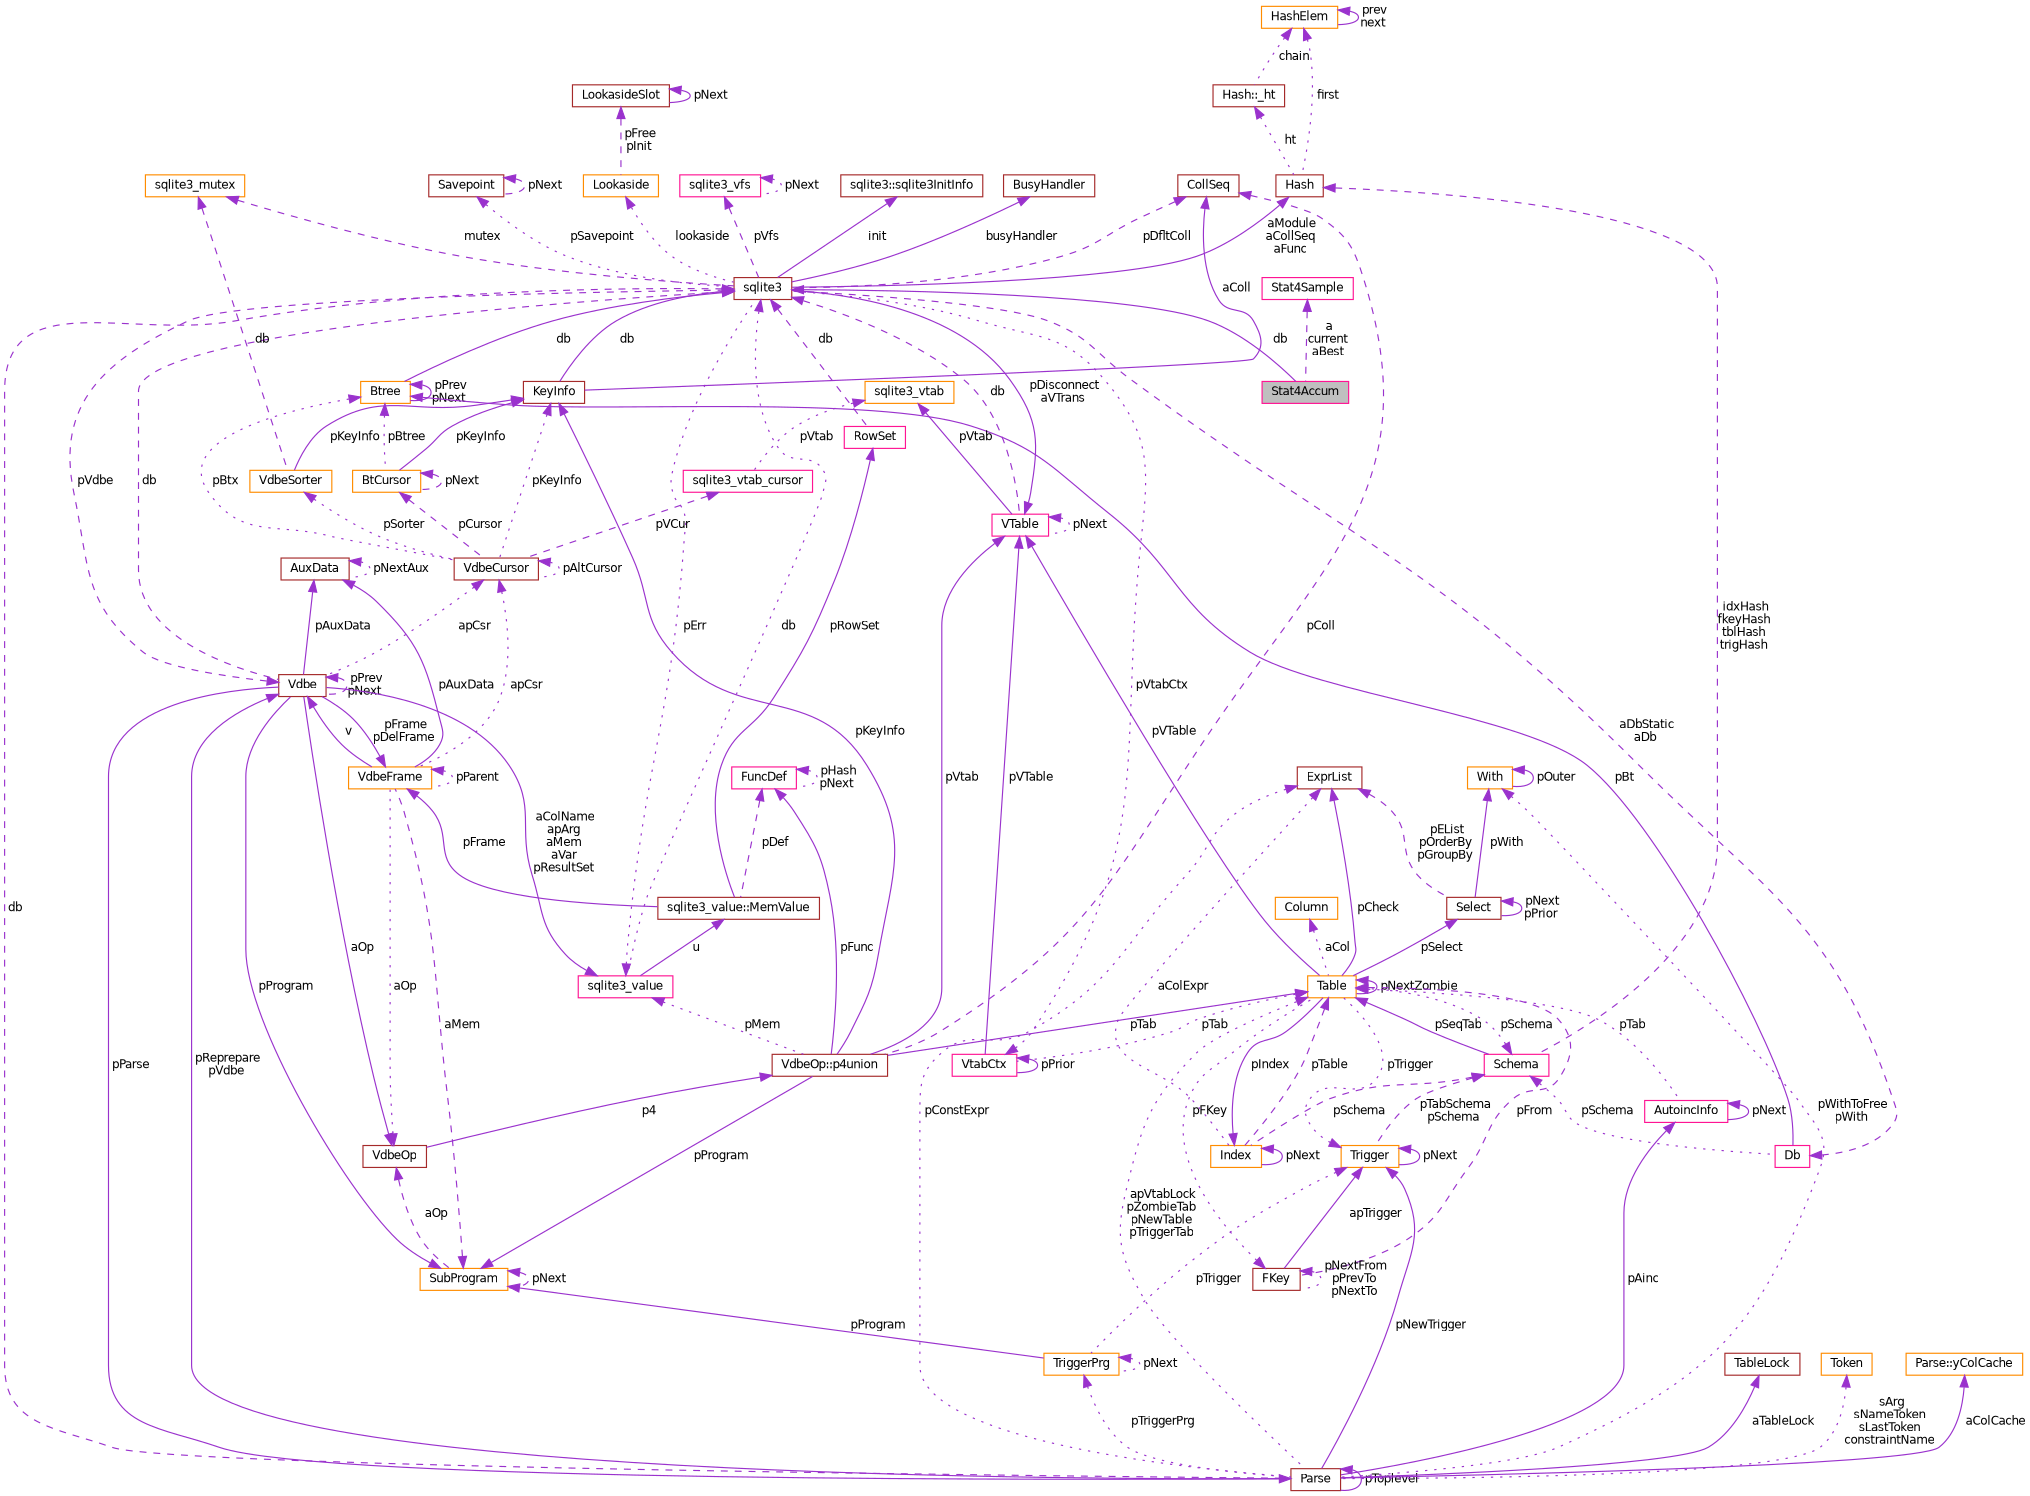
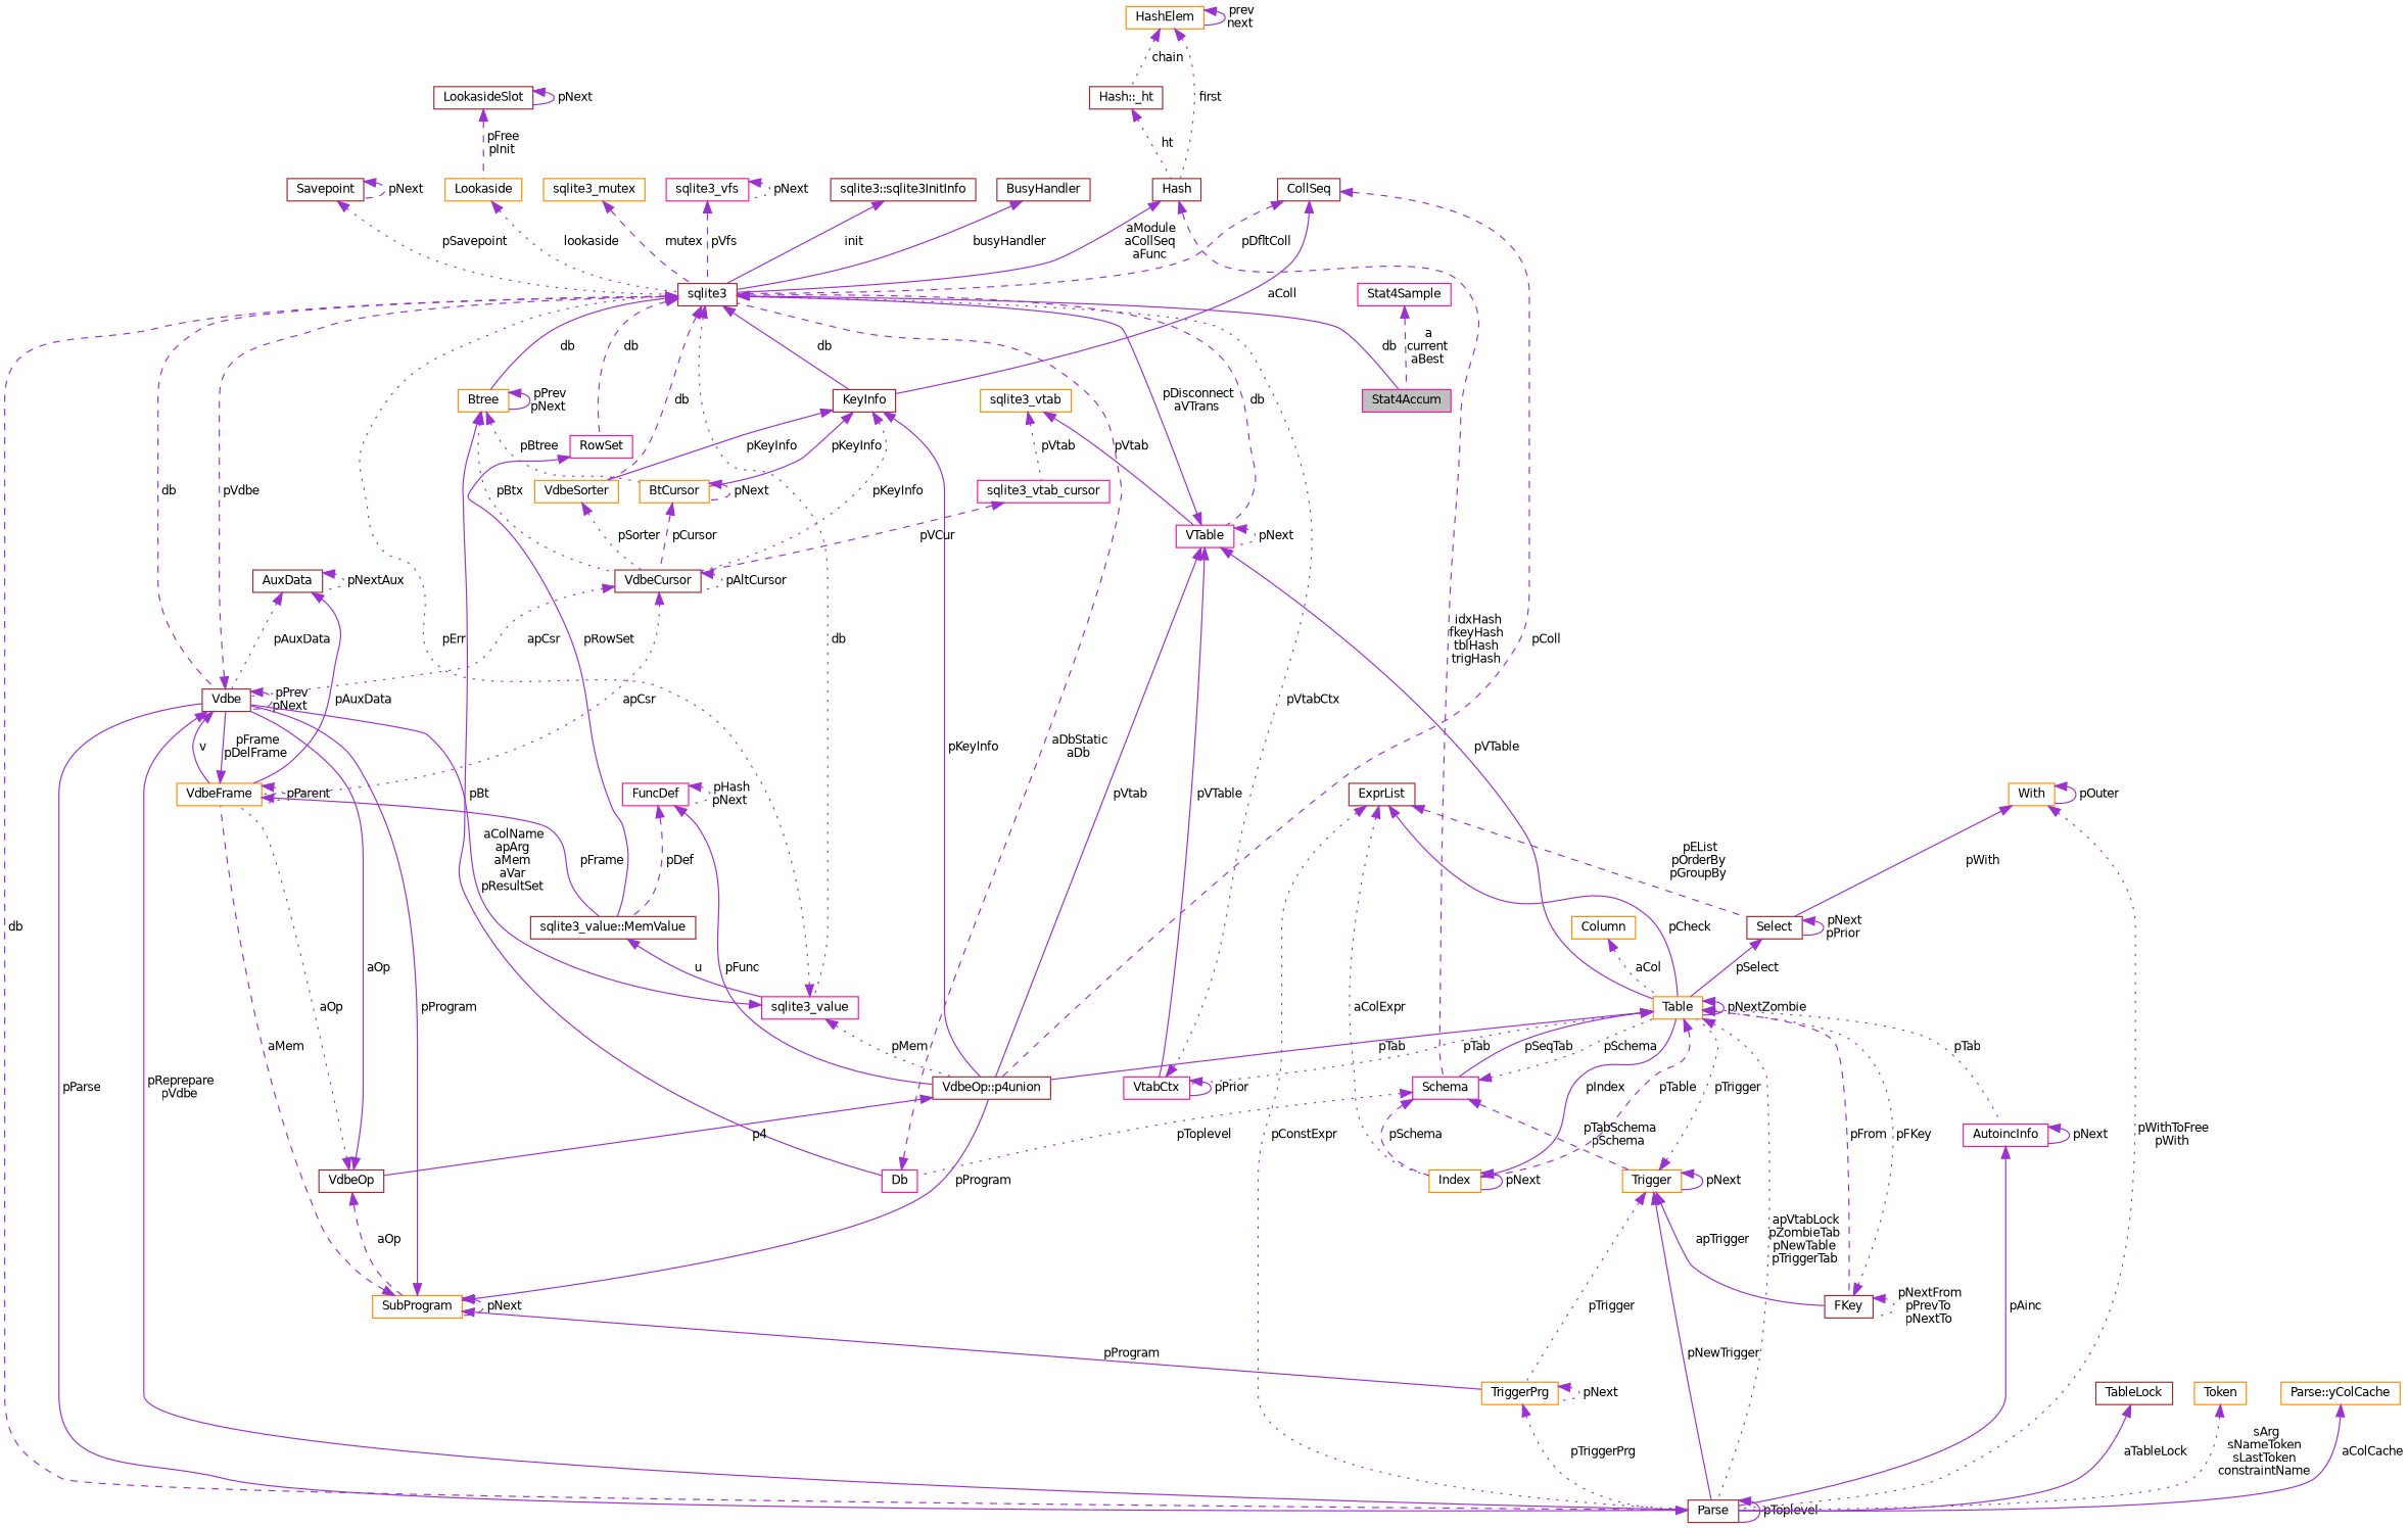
  digraph {
    node [color=brown fillcolor=white fontname=Helvetica fontsize=10 shape=record style=filled]
    edge [color=darkorchid3 dir=back fontname=Helvetica fontsize=10 labelfontname=Helvetica labelfontsize=10 style=solid]
    n1 [color=deeppink fillcolor=grey75 fontcolor=black height=0.2 label=Stat4Accum width=0.4]
    n2 [height=0.2 label=sqlite3 width=0.4]
    n3 [height=0.2 label=Vdbe width=0.4]
    n4 [color=deeppink height=0.2 label=sqlite3_value width=0.4]
    n5 [height=0.2 label=KeyInfo width=0.4]
    n6 [color=darkorange height=0.2 label=Btree width=0.4]
    n7 [color=darkorange height=0.2 label=VdbeSorter width=0.4]
    n8 [color=deeppink height=0.2 label=VTable width=0.4]
    n9 [color=deeppink height=0.2 label=RowSet width=0.4]
    n10 [height=0.2 label=Parse width=0.4]
    n11 [color=darkorange height=0.2 label=VdbeFrame width=0.4]
    n12 [height=0.2 label="VdbeOp::p4union" width=0.4]
    n13 [height=0.2 label=VdbeCursor width=0.4]
    n14 [color=darkorange height=0.2 label=BtCursor width=0.4]
    n15 [color=deeppink height=0.2 label=Db width=0.4]
    n16 [color=darkorange height=0.2 label=Table width=0.4]
    n17 [color=deeppink height=0.2 label=VtabCtx width=0.4]
    n18 [height=0.2 label="sqlite3_value::MemValue" width=0.4]
    n19 [height=0.2 label=VdbeOp width=0.4]
    n20 [height=0.2 label=AuxData width=0.4]
    n21 [height=0.2 label=CollSeq width=0.4]
    n22 [color=deeppink height=0.2 label=sqlite3_vtab_cursor width=0.4]
    n23 [color=darkorange height=0.2 label=sqlite3_vtab width=0.4]
    n24 [color=darkorange height=0.2 label=SubProgram width=0.4]
    n25 [color=darkorange height=0.2 label=TriggerPrg width=0.4]
    n26 [color=deeppink height=0.2 label=Schema width=0.4]
    n27 [height=0.2 label=FKey width=0.4]
    n28 [color=darkorange height=0.2 label=Index width=0.4]
    n29 [color=deeppink height=0.2 label=AutoincInfo width=0.4]
    n30 [color=darkorange height=0.2 label=Trigger width=0.4]
    n31 [height=0.2 label=Hash width=0.4]
    n32 [height=0.2 label="Hash::_ht" width=0.4]
    n33 [color=darkorange height=0.2 label=HashElem width=0.4]
    n34 [color=darkorange height=0.2 label=Column width=0.4]
    n35 [height=0.2 label=Select width=0.4]
    n36 [color=darkorange height=0.2 label=With width=0.4]
    n37 [height=0.2 label=ExprList width=0.4]
    n38 [color=deeppink height=0.2 label=FuncDef width=0.4]
    n39 [height=0.2 label=TableLock width=0.4]
    n40 [color=darkorange height=0.2 label=Token width=0.4]
    n41 [color=darkorange height=0.2 label="Parse::yColCache" width=0.4]
    n42 [height=0.2 label=Savepoint width=0.4]
    n43 [color=darkorange height=0.2 label=Lookaside width=0.4]
    n44 [height=0.2 label=LookasideSlot width=0.4]
    n45 [color=darkorange height=0.2 label=sqlite3_mutex width=0.4]
    n46 [color=deeppink height=0.2 label=sqlite3_vfs width=0.4]
    n47 [height=0.2 label="sqlite3::sqlite3InitInfo" width=0.4]
    n48 [height=0.2 label=BusyHandler width=0.4]
    n49 [color=deeppink height=0.2 label=Stat4Sample width=0.4]
    n2 -> n1 [label=" db"]
    n2 -> n3 [label=" db" style=dashed]
    n2 -> n4 [label=" db" style=dotted]
    n2 -> n5 [label=" db"]
    n2 -> n6 [label=" db"]
-   n45 -> n7 [label=" db" style=dashed]
+   n2 -> n7 [label=" db" style=dashed]
    n2 -> n8 [label=" db" style=dashed]
    n2 -> n9 [label=" db" style=dashed]
    n2 -> n10 [label=" db" style=dashed]
    n3 -> n2 [label=" pVdbe" style=dashed]
    n3 -> n3 [label=" pPrev\npNext" style=dashed]
    n3 -> n10 [label=" pReprepare\npVdbe"]
    n3 -> n11 [label=" v"]
    n4 -> n2 [label=" pErr" style=dotted]
    n4 -> n3 [label=" aColName\napArg\naMem\naVar\npResultSet"]
    n4 -> n12 [label=" pMem" style=dotted]
    n5 -> n7 [label=" pKeyInfo"]
    n5 -> n12 [label=" pKeyInfo"]
    n5 -> n13 [label=" pKeyInfo" style=dotted]
    n5 -> n14 [label=" pKeyInfo"]
    n6 -> n6 [label=" pPrev\npNext"]
    n6 -> n13 [label=" pBtx" style=dotted]
    n6 -> n14 [label=" pBtree" style=dotted]
    n6 -> n15 [label=" pBt"]
    n7 -> n13 [label=" pSorter" style=dotted]
    n8 -> n2 [label=" pDisconnect\naVTrans"]
    n8 -> n8 [label=" pNext" style=dotted]
    n8 -> n12 [label=" pVtab"]
    n8 -> n16 [label=" pVTable"]
    n8 -> n17 [label=" pVTable"]
    n9 -> n18 [label=" pRowSet"]
    n10 -> n3 [label=" pParse"]
    n10 -> n10 [label=" pToplevel"]
    n11 -> n3 [label=" pFrame\npDelFrame"]
    n11 -> n11 [label=" pParent" style=dotted]
    n11 -> n18 [label=" pFrame"]
    n12 -> n19 [label=" p4"]
    n13 -> n3 [label=" apCsr" style=dotted]
    n13 -> n11 [label=" apCsr" style=dotted]
    n13 -> n13 [label=" pAltCursor" style=dotted]
    n14 -> n13 [label=" pCursor" style=dashed]
    n14 -> n14 [label=" pNext" style=dashed]
    n15 -> n2 [label=" aDbStatic\naDb" style=dashed]
    n16 -> n10 [label=" apVtabLock\npZombieTab\npNewTable\npTriggerTab" style=dotted]
    n16 -> n12 [label=" pTab"]
    n16 -> n16 [label=" pNextZombie"]
    n16 -> n17 [label=" pTab" style=dotted]
    n16 -> n26 [label=" pSeqTab"]
    n16 -> n27 [label=" pFrom" style=dashed]
    n16 -> n28 [label=" pTable" style=dashed]
    n16 -> n29 [label=" pTab" style=dotted]
    n17 -> n2 [label=" pVtabCtx" style=dotted]
    n17 -> n17 [label=" pPrior"]
    n18 -> n4 [label=" u"]
    n19 -> n3 [label=" aOp"]
    n19 -> n11 [label=" aOp" style=dotted]
    n19 -> n24 [label=" aOp" style=dashed]
-   n20 -> n3 [label=" pAuxData"]
+   n20 -> n3 [label=" pAuxData" style=dotted]
    n20 -> n11 [label=" pAuxData"]
    n20 -> n20 [label=" pNextAux" style=dotted]
    n21 -> n2 [label=" pDfltColl" style=dashed]
    n21 -> n5 [label=" aColl"]
    n21 -> n12 [label=" pColl" style=dashed]
    n22 -> n13 [label=" pVCur" style=dashed]
    n23 -> n8 [label=" pVtab"]
    n23 -> n22 [label=" pVtab" style=dotted]
    n24 -> n3 [label=" pProgram"]
    n24 -> n11 [label=" aMem" style=dashed]
    n24 -> n12 [label=" pProgram"]
    n24 -> n24 [label=" pNext" style=dashed]
    n24 -> n25 [label=" pProgram"]
    n25 -> n10 [label=" pTriggerPrg" style=dotted]
    n25 -> n25 [label=" pNext" style=dotted]
-   n26 -> n15 [label=" pSchema" style=dotted]
+   n26 -> n15 [label=" pToplevel" style=dotted]
    n26 -> n16 [label=" pSchema" style=dotted]
    n26 -> n28 [label=" pSchema" style=dashed]
    n26 -> n30 [label=" pTabSchema\npSchema" style=dashed]
    n27 -> n16 [label=" pFKey" style=dotted]
    n27 -> n27 [label=" pNextFrom\npPrevTo\npNextTo" style=dotted]
    n28 -> n16 [label=" pIndex"]
    n28 -> n28 [label=" pNext"]
    n29 -> n10 [label=" pAinc"]
    n29 -> n29 [label=" pNext"]
    n30 -> n10 [label=" pNewTrigger"]
    n30 -> n16 [label=" pTrigger" style=dotted]
    n30 -> n25 [label=" pTrigger" style=dotted]
    n30 -> n27 [label=" apTrigger"]
    n30 -> n30 [label=" pNext"]
    n31 -> n2 [label=" aModule\naCollSeq\naFunc"]
    n31 -> n26 [label=" idxHash\nfkeyHash\ntblHash\ntrigHash" style=dashed]
    n32 -> n31 [label=" ht" style=dotted]
    n33 -> n31 [label=" first" style=dotted]
    n33 -> n32 [label=" chain" style=dotted]
    n33 -> n33 [label=" prev\nnext"]
    n34 -> n16 [label=" aCol" style=dotted]
    n35 -> n16 [label=" pSelect"]
    n35 -> n35 [label=" pNext\npPrior"]
    n36 -> n10 [label=" pWithToFree\npWith" style=dotted]
    n36 -> n35 [label=" pWith"]
    n36 -> n36 [label=" pOuter"]
    n37 -> n10 [label=" pConstExpr" style=dotted]
    n37 -> n16 [label=" pCheck"]
    n37 -> n28 [label=" aColExpr" style=dotted]
    n37 -> n35 [label=" pEList\npOrderBy\npGroupBy" style=dashed]
    n38 -> n12 [label=" pFunc"]
    n38 -> n18 [label=" pDef" style=dashed]
    n38 -> n38 [label=" pHash\npNext" style=dotted]
    n39 -> n10 [label=" aTableLock"]
    n40 -> n10 [label=" sArg\nsNameToken\nsLastToken\nconstraintName" style=dotted]
    n41 -> n10 [label=" aColCache"]
    n42 -> n2 [label=" pSavepoint" style=dotted]
    n42 -> n42 [label=" pNext" style=dashed]
    n43 -> n2 [label=" lookaside" style=dotted]
    n44 -> n43 [label=" pFree\npInit" style=dashed]
    n44 -> n44 [label=" pNext"]
    n45 -> n2 [label=" mutex" style=dashed]
    n46 -> n2 [label=" pVfs" style=dashed]
    n46 -> n46 [label=" pNext" style=dotted]
    n47 -> n2 [label=" init"]
    n48 -> n2 [label=" busyHandler"]
    n49 -> n1 [label=" a\ncurrent\naBest" style=dashed]
  }
